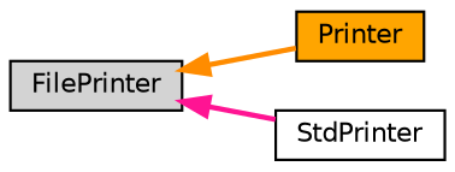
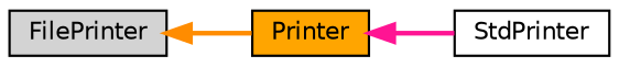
  digraph {
    rankdir=LR
    node [color=black fontname=Helvetica fontsize=10 shape=record style=filled]
    edge [dir=back fontname=Helvetica fontsize=10 labelfontname=Helvetica labelfontsize=10 style=bold]
    n1 [fillcolor=orange height=0.2 label=Printer width=0.4]
    n2 [fillcolor=white height=0.2 label=StdPrinter width=0.4]
    n3 [fillcolor=lightgrey height=0.2 label=FilePrinter width=0.4]
-   n3 -> n2 [color=deeppink]
+   n1 -> n2 [color=deeppink]
    n3 -> n1 [color=darkorange]
  }
